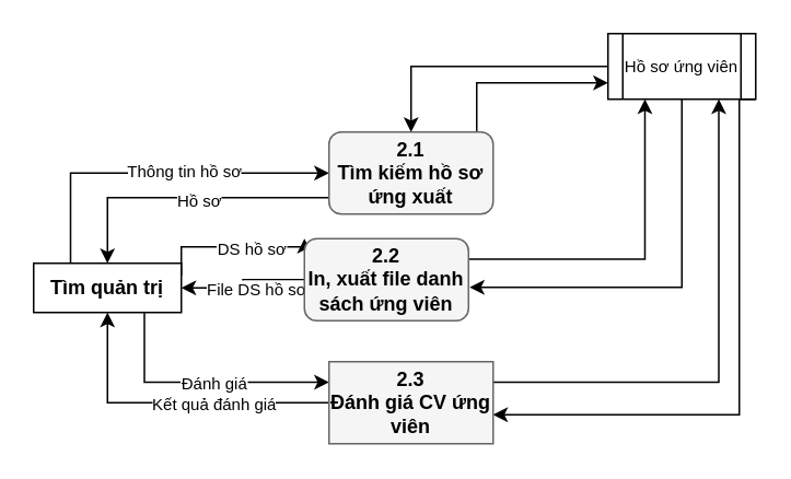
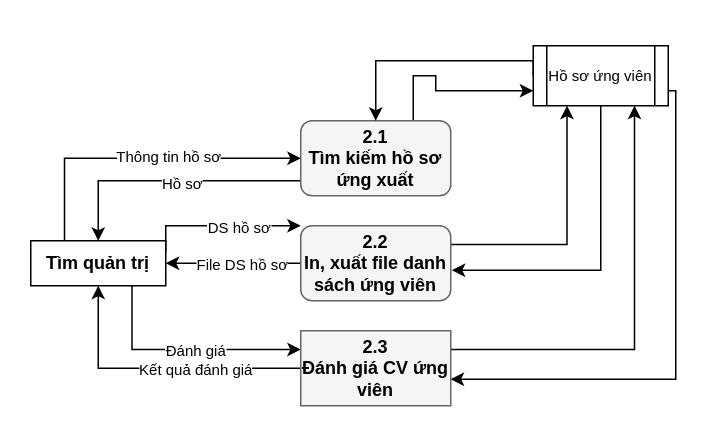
  <mxCell id="0" />
  <mxCell id="1" parent="0" />
  <mxCell id="2" style="edgeStyle=orthogonalEdgeStyle;rounded=0;orthogonalLoop=1;jettySize=auto;html=1;exitX=0.25;exitY=0;exitDx=0;exitDy=0;entryX=0;entryY=0.5;entryDx=0;entryDy=0;" parent="1" source="8" target="12" edge="1"><mxGeometry relative="1" as="geometry"><mxPoint x="-37.5" y="165" as="sourcePoint" /><mxPoint x="180" y="93" as="targetPoint" /><Array as="points"><mxPoint x="43" y="105" /></Array></mxGeometry></mxCell>
  <mxCell id="3" value="Thông tin hồ sơ" style="edgeLabel;html=1;align=center;verticalAlign=middle;resizable=0;points=[];fontSize=10;" parent="2" vertex="1" connectable="0"><mxGeometry x="0.166" y="2" relative="1" as="geometry"><mxPoint as="offset" /></mxGeometry></mxCell>
  <mxCell id="4" style="edgeStyle=orthogonalEdgeStyle;rounded=0;orthogonalLoop=1;jettySize=auto;html=1;exitX=1;exitY=0.25;exitDx=0;exitDy=0;entryX=0;entryY=0;entryDx=0;entryDy=0;fontSize=10;fontColor=#000000;" parent="1" source="8" target="20" edge="1"><mxGeometry relative="1" as="geometry"><Array as="points"><mxPoint x="110" y="150" /></Array></mxGeometry></mxCell>
  <mxCell id="5" value="DS hồ sơ" style="edgeLabel;html=1;align=center;verticalAlign=middle;resizable=0;points=[];fontSize=10;fontColor=#000000;" parent="4" vertex="1" connectable="0"><mxGeometry x="0.11" y="1" relative="1" as="geometry"><mxPoint x="5.83" y="1" as="offset" /></mxGeometry></mxCell>
  <mxCell id="6" style="edgeStyle=orthogonalEdgeStyle;rounded=0;orthogonalLoop=1;jettySize=auto;html=1;exitX=0.75;exitY=1;exitDx=0;exitDy=0;entryX=0;entryY=0.25;entryDx=0;entryDy=0;fontSize=10;fontColor=#000000;" parent="1" source="8" target="24" edge="1"><mxGeometry relative="1" as="geometry" /></mxCell>
  <mxCell id="7" value="Đánh giá" style="edgeLabel;html=1;align=center;verticalAlign=middle;resizable=0;points=[];fontSize=10;fontColor=#000000;" parent="6" vertex="1" connectable="0"><mxGeometry x="0.086" relative="1" as="geometry"><mxPoint as="offset" /></mxGeometry></mxCell>
  <mxCell id="8" value="Tìm quản trị" style="rounded=0;whiteSpace=wrap;html=1;strokeWidth=1;fontStyle=1" parent="1" vertex="1"><mxGeometry x="20" y="160" width="90" height="30" as="geometry" /></mxCell>
  <mxCell id="9" style="edgeStyle=orthogonalEdgeStyle;rounded=0;orthogonalLoop=1;jettySize=auto;html=1;exitX=0;exitY=0.5;exitDx=0;exitDy=0;fontSize=12;entryX=0.5;entryY=0;entryDx=0;entryDy=0;" parent="1" source="12" target="8" edge="1"><mxGeometry relative="1" as="geometry"><mxPoint x="-30" y="180" as="targetPoint" /><Array as="points"><mxPoint x="200" y="120" /><mxPoint x="65" y="120" /></Array></mxGeometry></mxCell>
  <mxCell id="10" value="Hồ sơ" style="edgeLabel;html=1;align=center;verticalAlign=middle;resizable=0;points=[];fontSize=10;" parent="9" vertex="1" connectable="0"><mxGeometry x="0.005" y="1" relative="1" as="geometry"><mxPoint as="offset" /></mxGeometry></mxCell>
  <mxCell id="11" style="edgeStyle=orthogonalEdgeStyle;rounded=0;orthogonalLoop=1;jettySize=auto;html=1;exitX=0.75;exitY=0;exitDx=0;exitDy=0;entryX=0;entryY=0.75;entryDx=0;entryDy=0;fontSize=10;" parent="1" source="12" target="16" edge="1"><mxGeometry relative="1" as="geometry"><Array as="points"><mxPoint x="290" y="50" /></Array></mxGeometry></mxCell>
  <mxCell id="12" value="2.1&lt;br&gt;Tìm kiếm hồ sơ ứng xuất" style="rounded=1;whiteSpace=wrap;html=1;labelBackgroundColor=none;strokeColor=#666666;strokeWidth=1;fontSize=12;fillColor=#f5f5f5;fontStyle=1;" parent="1" vertex="1"><mxGeometry x="200" y="80" width="100" height="50" as="geometry" /></mxCell>
  <mxCell id="13" style="edgeStyle=orthogonalEdgeStyle;rounded=0;orthogonalLoop=1;jettySize=auto;html=1;fontSize=10;exitX=0;exitY=0.5;exitDx=0;exitDy=0;entryX=0.5;entryY=0;entryDx=0;entryDy=0;" parent="1" source="16" target="12" edge="1"><mxGeometry relative="1" as="geometry"><mxPoint x="500" y="30" as="sourcePoint" /><mxPoint x="270" y="0" as="targetPoint" /><Array as="points"><mxPoint x="250" y="40" /></Array></mxGeometry></mxCell>
  <mxCell id="14" style="edgeStyle=orthogonalEdgeStyle;rounded=0;orthogonalLoop=1;jettySize=auto;html=1;exitX=0.5;exitY=1;exitDx=0;exitDy=0;entryX=1.007;entryY=0.593;entryDx=0;entryDy=0;entryPerimeter=0;fontSize=10;fontColor=#000000;" parent="1" source="16" target="20" edge="1"><mxGeometry relative="1" as="geometry" /></mxCell>
  <mxCell id="15" style="edgeStyle=orthogonalEdgeStyle;rounded=0;orthogonalLoop=1;jettySize=auto;html=1;exitX=1;exitY=1;exitDx=0;exitDy=0;entryX=0.999;entryY=0.646;entryDx=0;entryDy=0;entryPerimeter=0;" edge="1" parent="1" source="16" target="24"><mxGeometry relative="1" as="geometry"><Array as="points"><mxPoint x="450" y="60" /><mxPoint x="450" y="252" /></Array></mxGeometry></mxCell>
- <mxCell id="16" value="Hồ sơ ứng viên" style="shape=process;whiteSpace=wrap;html=1;backgroundOutline=1;labelBackgroundColor=none;strokeColor=#000000;strokeWidth=1;gradientColor=none;fontSize=10;" parent="1" vertex="1"><mxGeometry x="370" y="20" width="90" height="40" as="geometry" /></mxCell>
+ <mxCell id="16" value="Hồ sơ ứng viên" style="shape=process;whiteSpace=wrap;html=1;backgroundOutline=1;labelBackgroundColor=none;strokeColor=#000000;strokeWidth=1;gradientColor=none;fontSize=10;" parent="1" vertex="1"><mxGeometry x="355" y="30" width="90" height="40" as="geometry" /></mxCell>
  <mxCell id="17" style="edgeStyle=orthogonalEdgeStyle;rounded=0;orthogonalLoop=1;jettySize=auto;html=1;exitX=0;exitY=0.5;exitDx=0;exitDy=0;entryX=1;entryY=0.5;entryDx=0;entryDy=0;fontSize=10;fontColor=#000000;" parent="1" source="20" target="8" edge="1"><mxGeometry relative="1" as="geometry" /></mxCell>
  <mxCell id="18" value="File DS hồ sơ" style="edgeLabel;html=1;align=center;verticalAlign=middle;resizable=0;points=[];fontSize=10;fontColor=#000000;" parent="17" vertex="1" connectable="0"><mxGeometry x="0.096" relative="1" as="geometry"><mxPoint x="9.33" as="offset" /></mxGeometry></mxCell>
  <mxCell id="19" style="edgeStyle=orthogonalEdgeStyle;rounded=0;orthogonalLoop=1;jettySize=auto;html=1;exitX=1;exitY=0.25;exitDx=0;exitDy=0;entryX=0.25;entryY=1;entryDx=0;entryDy=0;fontSize=10;fontColor=#000000;" parent="1" source="20" target="16" edge="1"><mxGeometry relative="1" as="geometry" /></mxCell>
- <mxCell id="20" value="2.2&lt;br&gt;In, xuất file danh sách ứng viên" style="rounded=1;whiteSpace=wrap;html=1;labelBackgroundColor=none;strokeColor=#666666;strokeWidth=1;fontSize=12;fillColor=#f5f5f5;fontStyle=1;" parent="1" vertex="1"><mxGeometry x="185" y="145" width="100" height="50" as="geometry" /></mxCell>
+ <mxCell id="20" value="2.2&lt;br&gt;In, xuất file danh sách ứng viên" style="rounded=1;whiteSpace=wrap;html=1;labelBackgroundColor=none;strokeColor=#666666;strokeWidth=1;fontSize=12;fillColor=#f5f5f5;fontStyle=1;" parent="1" vertex="1"><mxGeometry x="200" y="150" width="100" height="50" as="geometry" /></mxCell>
  <mxCell id="21" style="edgeStyle=orthogonalEdgeStyle;rounded=0;orthogonalLoop=1;jettySize=auto;html=1;exitX=0;exitY=0.5;exitDx=0;exitDy=0;entryX=0.5;entryY=1;entryDx=0;entryDy=0;fontSize=10;fontColor=#000000;" parent="1" source="24" target="8" edge="1"><mxGeometry relative="1" as="geometry" /></mxCell>
  <mxCell id="22" value="Kết quả đánh giá" style="edgeLabel;html=1;align=center;verticalAlign=middle;resizable=0;points=[];fontSize=10;fontColor=#000000;" parent="21" vertex="1" connectable="0"><mxGeometry x="-0.184" relative="1" as="geometry"><mxPoint x="7.62" as="offset" /></mxGeometry></mxCell>
  <mxCell id="23" style="edgeStyle=orthogonalEdgeStyle;rounded=0;orthogonalLoop=1;jettySize=auto;html=1;exitX=1;exitY=0.25;exitDx=0;exitDy=0;entryX=0.75;entryY=1;entryDx=0;entryDy=0;" edge="1" parent="1" source="24" target="16"><mxGeometry relative="1" as="geometry" /></mxCell>
  <mxCell id="24" value="2.3&lt;br&gt;Đánh giá CV ứng viên" style="whiteSpace=wrap;html=1;labelBackgroundColor=none;strokeColor=#666666;strokeWidth=1;fontSize=12;fillColor=#f5f5f5;fontStyle=1;rounded=0;" parent="1" vertex="1"><mxGeometry x="200" y="220" width="100" height="50" as="geometry" /></mxCell>
